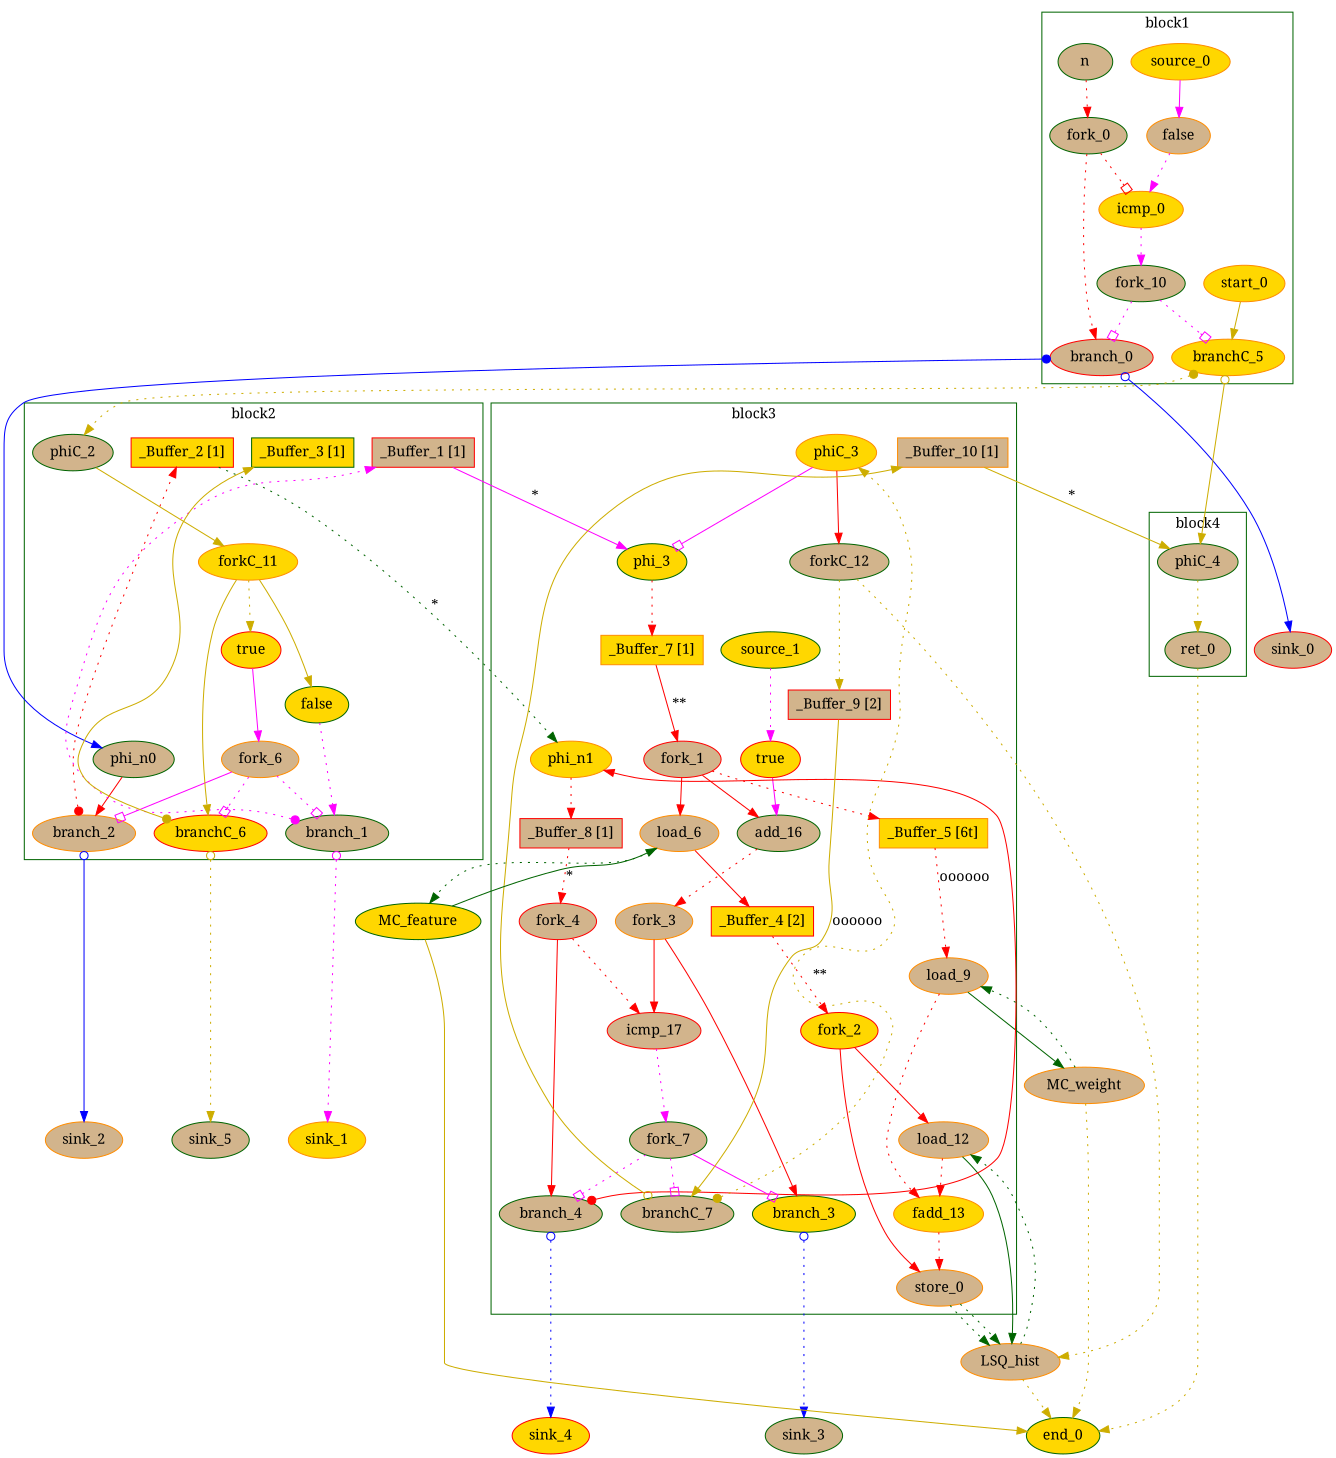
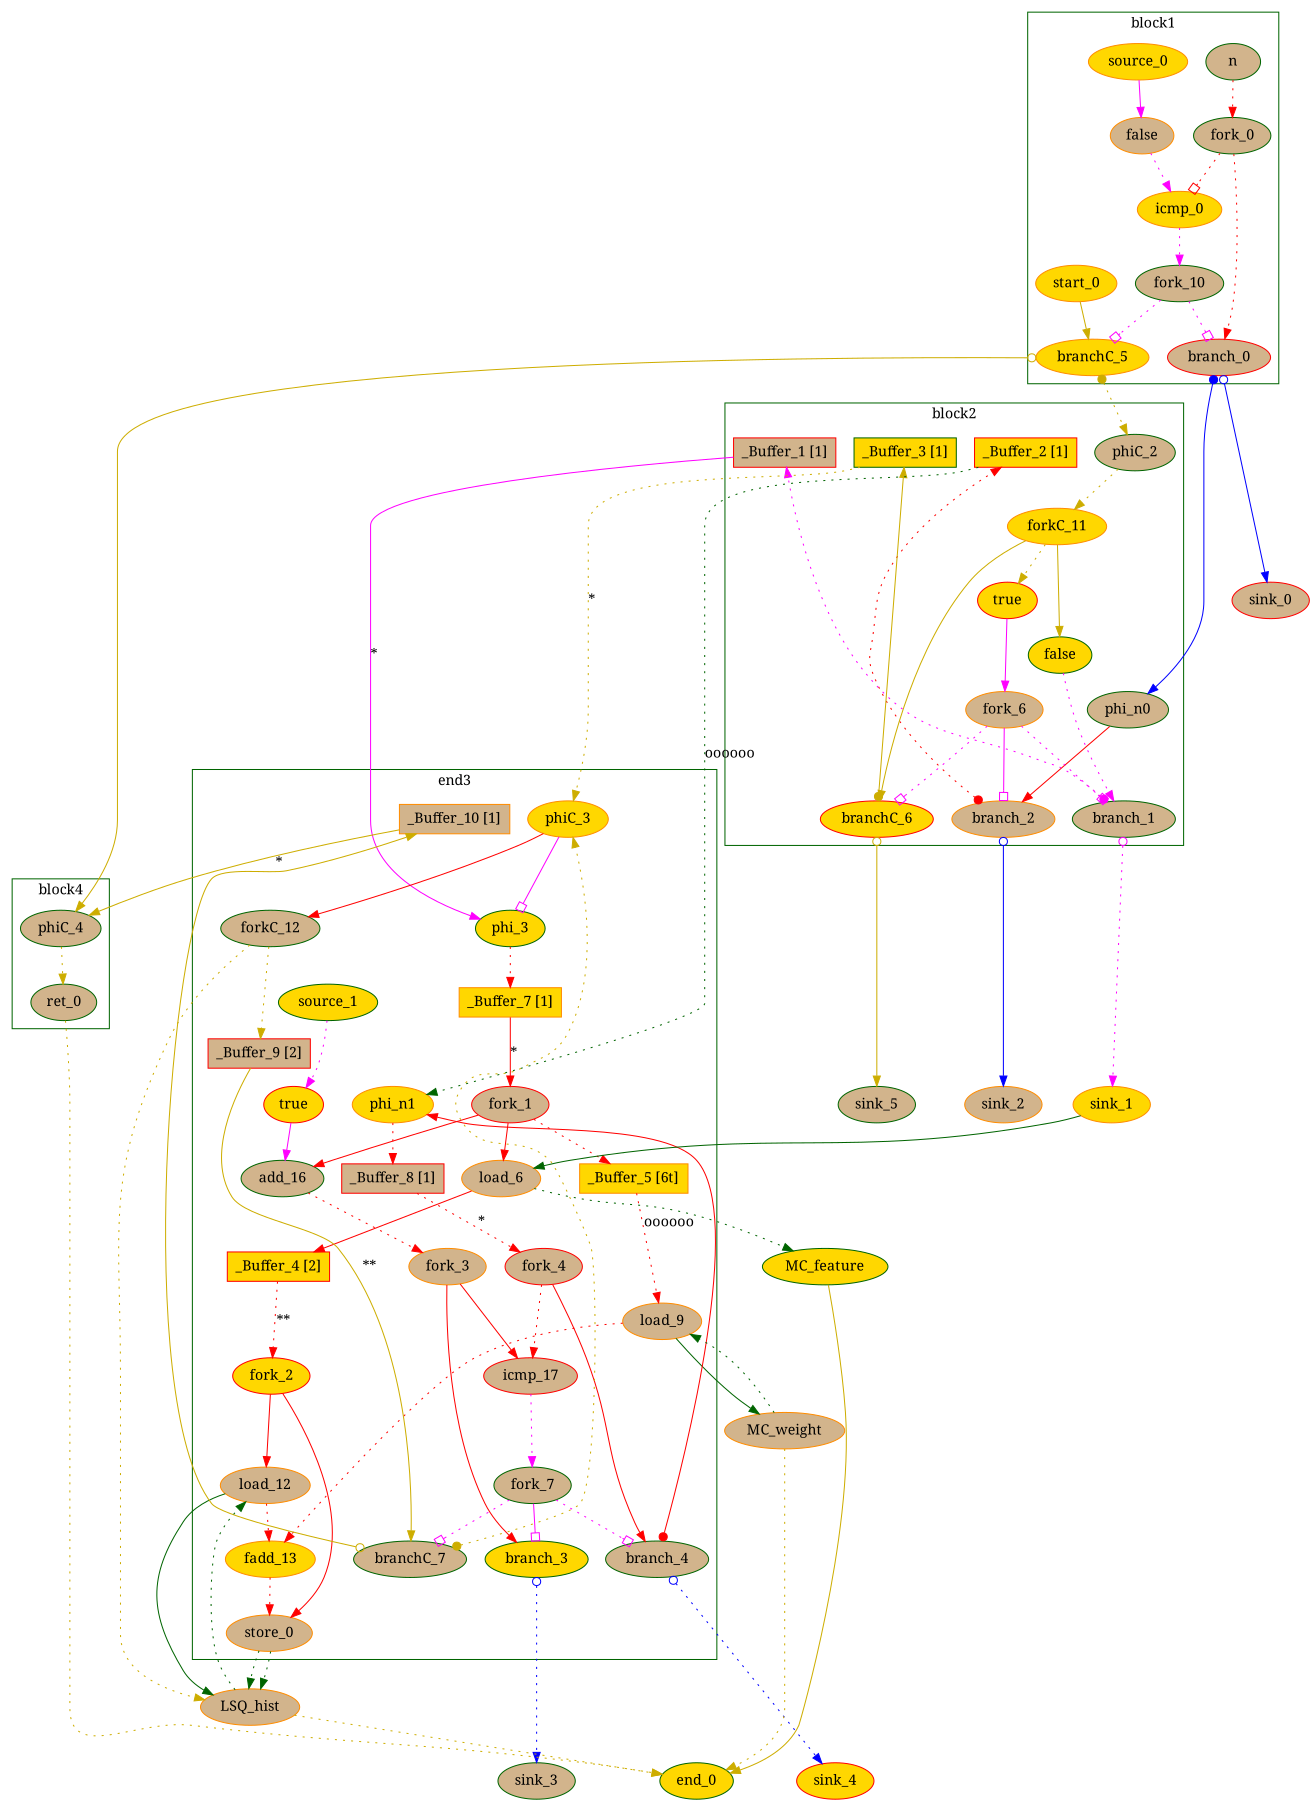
  digraph {
    fontname="Noto Serif"
    node [bbID=3 color=darkorange fillcolor=tan fontname="Noto Serif" in="in1:32" out="out1:1" shape=oval style=filled type=Fork]
    edge [arrowhead=normal color=red fontname="Noto Serif" from=out1 style=dotted to=in1]
    n [bbID=1 color=darkgreen out="out1:32" type=Entry]
    n2 [bbID=1 in="in1:1" label=false type=Constant value="0x0"]
    icmp_0 [bbID=1 delay=1.53 fillcolor=gold in="in1:32 in2:32" op=icmp_sgt_op type=Operator]
    fork_0 [bbID=1 color=darkgreen out="out1:32 out2:32"]
    branch_0 [bbID=1 color=red in="in1:32 in2?:1" out="out1+:32 out2-:32" type=Branch]
    start_0 [bbID=1 fillcolor=gold in="in1:0" out="out1:0" type=Entry]
    branchC_5 [bbID=1 fillcolor=gold in="in1:0 in2?:1" out="out1+:0 out2-:0" type=Branch]
    fork_10 [bbID=1 color=darkgreen in="in1:1" out="out1:1 out2:1"]
    source_0 [bbID=1 fillcolor=gold type=Source in=""]
    n10 [bbID=2 color=red fillcolor=gold in="in1:1" label=true type=Constant value="0x1"]
    n11 [bbID=2 color=darkgreen fillcolor=gold in="in1:1" label=false type=Constant value="0x0"]
    phi_n0 [bbID=2 color=darkgreen out="out1:32" type=Merge]
    branch_1 [bbID=2 color=darkgreen in="in1:1 in2?:1" out="out1+:1 out2-:1" type=Branch]
    branch_2 [bbID=2 in="in1:32 in2?:1" out="out1+:32 out2-:32" type=Branch]
    fork_6 [bbID=2 in="in1:1" out="out1:1 out2:1 out3:1"]
    phiC_2 [bbID=2 color=darkgreen delay=0.166 in="in1:0" out="out1:0" type=Merge]
    forkC_11 [bbID=2 fillcolor=gold in="in1:0" out="out1:0 out2:0 out3:0"]
    branchC_6 [bbID=2 color=red fillcolor=gold in="in1:0 in2?:1" out="out1+:0 out2-:0" type=Branch]
    n19 [bbID=2 color=darkgreen fillcolor=gold height=0.4 in="in1:0" label="_Buffer_3 [1]" out="out1:0" shape=box slots=1 transparent=false type=Buffer]
    n20 [bbID=2 color=red fillcolor=gold height=0.4 label="_Buffer_2 [1]" out="out1:32" shape=box slots=1 transparent=false type=Buffer]
    n21 [bbID=2 color=red height=0.4 in="in1:1" label="_Buffer_1 [1]" shape=box slots=1 transparent=false type=Buffer]
    n22 [color=red height=0.4 label="_Buffer_8 [1]" out="out1:32" shape=box slots=1 transparent=false type=Buffer]
    n23 [fillcolor=gold height=0.4 in="in1:31" label="_Buffer_7 [1]" out="out1:31" shape=box slots=1 transparent=false type=Buffer]
    phi_3 [color=darkgreen delay=0.366 fillcolor=gold in="in1?:1 in2:31 in3:31" out="out1:31" type=Mux]
    load_6 [in="in1:32 in2:31" latency=2 offset=0 op=mc_load_op out="out1:32 out2:31" portID=0 type=Operator]
    load_9 [in="in1:32 in2:31" latency=2 offset=0 op=mc_load_op out="out1:32 out2:31" portID=0 type=Operator]
    load_12 [in="in1:32 in2:32" latency=5 offset=0 op=lsq_load_op out="out1:32 out2:32" portID=0 type=Operator]
    fadd_13 [delay=0.966 fillcolor=gold in="in1:32 in2:32" latency=10 op=fadd_op out="out1:32" type=Operator]
    store_0 [in="in1:32 in2:32" offset=0 op=lsq_store_op out="out1:32 out2:32" portID=0 type=Operator]
    n30 [color=red fillcolor=gold in="in1:1" label=true type=Constant value="0x1"]
    add_16 [color=darkgreen delay=1.693 in="in1:31 in2:31" op=add_op out="out1:31" type=Operator]
    icmp_17 [color=red delay=1.53 in="in1:32 in2:32" op=icmp_slt_op type=Operator]
    phi_n1 [delay=0.366 fillcolor=gold in="in1:32 in2:32" out="out1:32" type=Merge]
    fork_1 [color=red in="in1:31" out="out1:31 out2:31 out3:31"]
    fork_2 [color=red fillcolor=gold out="out1:32 out2:32"]
    fork_3 [in="in1:31" out="out1:31 out2:31"]
    fork_4 [color=red out="out1:32 out2:32"]
    branch_3 [color=darkgreen fillcolor=gold in="in1:31 in2?:1" out="out1+:31 out2-:31" type=Branch]
    branch_4 [color=darkgreen in="in1:32 in2?:1" out="out1+:32 out2-:32" type=Branch]
    fork_7 [color=darkgreen in="in1:1" out="out1:1 out2:1 out3:1"]
    phiC_3 [delay=0.166 fillcolor=gold in="in1:0 in2:0" out="out1:0 out2?:1" type=CntrlMerge]
    forkC_12 [color=darkgreen in="in1:0" out="out1:0 out2:0"]
    branchC_7 [color=darkgreen in="in1:0 in2?:1" out="out1+:0 out2-:0" type=Branch]
    source_1 [color=darkgreen fillcolor=gold type=Source in=""]
    n45 [fillcolor=gold height=0.4 in="in1:31" label="_Buffer_5 [6t]" out="out1:31" shape=box slots=6 transparent=true type=Buffer]
    n46 [color=red fillcolor=gold height=0.4 label="_Buffer_4 [2]" out="out1:32" shape=box slots=2 transparent=false type=Buffer]
    n47 [color=red height=0.4 in="in1:0" label="_Buffer_9 [2]" out="out1:0" shape=box slots=2 transparent=false type=Buffer]
    n48 [height=0.4 in="in1:0" label="_Buffer_10 [1]" out="out1:0" shape=box slots=1 transparent=false type=Buffer]
    ret_0 [bbID=4 color=darkgreen in="in1:0" op=ret_op out="out1:0" type=Operator]
    phiC_4 [bbID=4 color=darkgreen delay=0.166 in="in1:0 in2:0" out="out1:0" type=Merge]
    sink_0 [bbID=0 color=red type=Sink out=""]
    sink_1 [bbID=0 fillcolor=gold in="in1:1" type=Sink out=""]
    sink_2 [bbID=0 type=Sink out=""]
    sink_5 [bbID=0 color=darkgreen in="in1:0" type=Sink out=""]
    MC_feature [bbID=0 bbcount=0 color=darkgreen fillcolor=gold in="in1:31*l0a" ldcount=1 memory=feature out="out1:32*l0d out2:0*e" stcount=0 type=MC shape=""]
    MC_weight [bbID=0 bbcount=0 in="in1:31*l0a" ldcount=1 memory=weight out="out1:32*l0d out2:0*e" stcount=0 type=MC shape=""]
    LSQ_hist [bbID=0 bbcount=1 fifoDepth=16 in="in1:0*c0 in2:32*l0a in3:32*s0a in4:32*s0d" ldcount=1 loadOffsets="{{0;0;0;0;0;0;0;0;0;0;0;0;0;0;0;0}}" loadPorts="{{0;0;0;0;0;0;0;0;0;0;0;0;0;0;0;0}}" memory=hist numLoads="{1}" numStores="{1}" out="out1:32*l0d out2:0*e" stcount=1 storeOffsets="{{1;0;0;0;0;0;0;0;0;0;0;0;0;0;0;0}}" storePorts="{{0;0;0;0;0;0;0;0;0;0;0;0;0;0;0;0}}" type=LSQ shape=""]
    sink_3 [bbID=0 color=darkgreen in="in1:31" type=Sink out=""]
    sink_4 [bbID=0 color=red fillcolor=gold type=Sink out=""]
    end_0 [bbID=0 color=darkgreen fillcolor=gold in="in1:0*e in2:0*e in3:0*e in4:0" out="out1:0" type=Exit]
    subgraph cluster_1 {
      color=darkgreen
      label=block1
      n
      n2
      icmp_0
      fork_0
      branch_0
      start_0
      branchC_5
      fork_10
      source_0
    }
    subgraph cluster_2 {
      color=darkgreen
      label=block2
      n10
      n11
      phi_n0
      branch_1
      branch_2
      fork_6
      phiC_2
      forkC_11
      branchC_6
      n19
      n20
      n21
    }
    subgraph cluster_3 {
      color=darkgreen
-     label=block3
+     label=end3
      n22
      n23
      phi_3
      load_6
      load_9
      load_12
      fadd_13
      store_0
      n30
      add_16
      icmp_17
      phi_n1
      fork_1
      fork_2
      fork_3
      fork_4
      branch_3
      branch_4
      fork_7
      phiC_3
      forkC_12
      branchC_7
      source_1
      n45
      n46
      n47
      n48
    }
    subgraph cluster_4 {
      color=darkgreen
      label=block4
      ret_0
      phiC_4
    }
    n -> fork_0
    n2 -> icmp_0 [color=magenta to=in2]
    icmp_0 -> fork_10 [color=magenta]
    fork_0 -> icmp_0 [arrowhead=obox]
    fork_0 -> branch_0 [from=out2]
    branch_0 -> phi_n0 [arrowtail=dot color=blue dir=both style=solid]
    branch_0 -> sink_0 [arrowtail=odot color=blue dir=both from=out2 minlen=3 style=solid]
    start_0 -> branchC_5 [color=gold3 style=solid]
    branchC_5 -> phiC_2 [arrowtail=dot color=gold3 dir=both]
    branchC_5 -> phiC_4 [arrowtail=odot color=gold3 dir=both from=out2 style=solid]
    fork_10 -> branch_0 [arrowhead=obox color=magenta to=in2]
    fork_10 -> branchC_5 [arrowhead=obox color=magenta from=out2 to=in2]
    source_0 -> n2 [color=magenta style=solid]
    n10 -> fork_6 [color=magenta style=solid]
    n11 -> branch_1 [color=magenta]
    phi_n0 -> branch_2 [style=solid]
    branch_1 -> n21 [arrowtail=dot color=magenta constraint=false dir=both minlen=3]
    branch_1 -> sink_1 [arrowtail=odot color=magenta dir=both from=out2 minlen=3]
    branch_2 -> n20 [arrowtail=dot constraint=false dir=both minlen=3]
    branch_2 -> sink_2 [arrowtail=odot color=blue dir=both from=out2 minlen=3 style=solid]
    fork_6 -> branch_1 [arrowhead=obox color=magenta from=out2 to=in2]
    fork_6 -> branch_2 [arrowhead=obox color=magenta style=solid to=in2]
    fork_6 -> branchC_6 [arrowhead=obox color=magenta from=out3 to=in2]
-   phiC_2 -> forkC_11 [color=gold3 style=solid]
+   phiC_2 -> forkC_11 [color=gold3]
    forkC_11 -> n10 [color=gold3 from=out3]
    forkC_11 -> n11 [color=gold3 style=solid]
    forkC_11 -> branchC_6 [color=gold3 from=out2 style=solid]
    branchC_6 -> n19 [arrowtail=dot color=gold3 constraint=false dir=both minlen=3 style=solid]
-   branchC_6 -> sink_5 [arrowtail=odot color=gold3 dir=both from=out2 minlen=3]
-   n20 -> phi_n1 [color=darkgreen label="*" slots=1 transparent=false]
+   branchC_6 -> sink_5 [arrowtail=odot color=gold3 dir=both from=out2 minlen=3 style=solid]
+   n19 -> phiC_3 [color=gold3 label="*" slots=1 transparent=false]
+   n20 -> phi_n1 [color=darkgreen label=oooooo slots=1 transparent=false]
    n21 -> phi_3 [color=magenta label="*" slots=1 style=solid to=in2 transparent=false]
    n22 -> fork_4 [label="*" slots=1 transparent=false]
-   n23 -> fork_1 [label="**" slots=1 style=solid transparent=false]
+   n23 -> fork_1 [label="*" slots=1 style=solid transparent=false]
    phi_3 -> n23
    load_6 -> n46 [style=solid]
    load_6 -> MC_feature [color=darkgreen from=out2]
    load_9 -> fadd_13 [to=in2]
    load_9 -> MC_weight [color=darkgreen from=out2 style=solid]
    load_12 -> fadd_13
    load_12 -> LSQ_hist [color=darkgreen from=out2 style=solid to=in2]
    fadd_13 -> store_0
    store_0 -> LSQ_hist [color=darkgreen from=out2 to=in3]
    store_0 -> LSQ_hist [color=darkgreen to=in4]
    n30 -> add_16 [color=magenta style=solid to=in2]
    add_16 -> fork_3
    icmp_17 -> fork_7 [color=magenta]
    phi_n1 -> n22
    fork_1 -> load_6 [from=out2 style=solid to=in2]
    fork_1 -> add_16 [style=solid]
    fork_1 -> n45 [from=out3]
    fork_2 -> load_12 [style=solid to=in2]
    fork_2 -> store_0 [from=out2 style=solid to=in2]
    fork_3 -> icmp_17 [style=solid]
    fork_3 -> branch_3 [from=out2 style=solid]
    fork_4 -> icmp_17 [to=in2]
    fork_4 -> branch_4 [from=out2 style=solid]
    branch_3 -> sink_3 [arrowtail=odot color=blue dir=both from=out2 minlen=3]
    branch_4 -> phi_n1 [arrowtail=dot constraint=false dir=both minlen=3 style=solid to=in2]
    branch_4 -> sink_4 [arrowtail=odot color=blue dir=both from=out2 minlen=3]
    fork_7 -> branch_3 [arrowhead=obox color=magenta from=out2 style=solid to=in2]
    fork_7 -> branch_4 [arrowhead=obox color=magenta to=in2]
    fork_7 -> branchC_7 [arrowhead=obox color=magenta from=out3 to=in2]
    phiC_3 -> phi_3 [arrowhead=obox color=magenta from=out2 style=solid]
    phiC_3 -> forkC_12 [style=solid]
    forkC_12 -> n47 [color=gold3 from=out2]
    forkC_12 -> LSQ_hist [color=gold3]
    branchC_7 -> phiC_3 [arrowtail=dot color=gold3 constraint=false dir=both minlen=3 to=in2]
    branchC_7 -> n48 [arrowtail=odot color=gold3 constraint=false dir=both from=out2 minlen=3 style=solid]
    source_1 -> n30 [color=magenta]
    n45 -> load_9 [label=oooooo slots=6 to=in2 transparent=true]
    n46 -> fork_2 [label="**" slots=2 transparent=false]
-   n47 -> branchC_7 [color=gold3 label=oooooo slots=2 style=solid transparent=false]
+   n47 -> branchC_7 [color=gold3 label="**" slots=2 style=solid transparent=false]
    n48 -> phiC_4 [color=gold3 label="*" slots=1 style=solid to=in2 transparent=false]
    ret_0 -> end_0 [color=gold3 to=in4]
    phiC_4 -> ret_0 [color=gold3]
-   MC_feature -> load_6 [color=darkgreen style=solid]
+   sink_1 -> load_6 [color=darkgreen style=solid]
    MC_feature -> end_0 [color=gold3 from=out2 style=solid to=in2]
    MC_weight -> load_9 [color=darkgreen]
    MC_weight -> end_0 [color=gold3 from=out2 to=in3]
    LSQ_hist -> load_12 [color=darkgreen]
    LSQ_hist -> end_0 [color=gold3 from=out2]
  }
